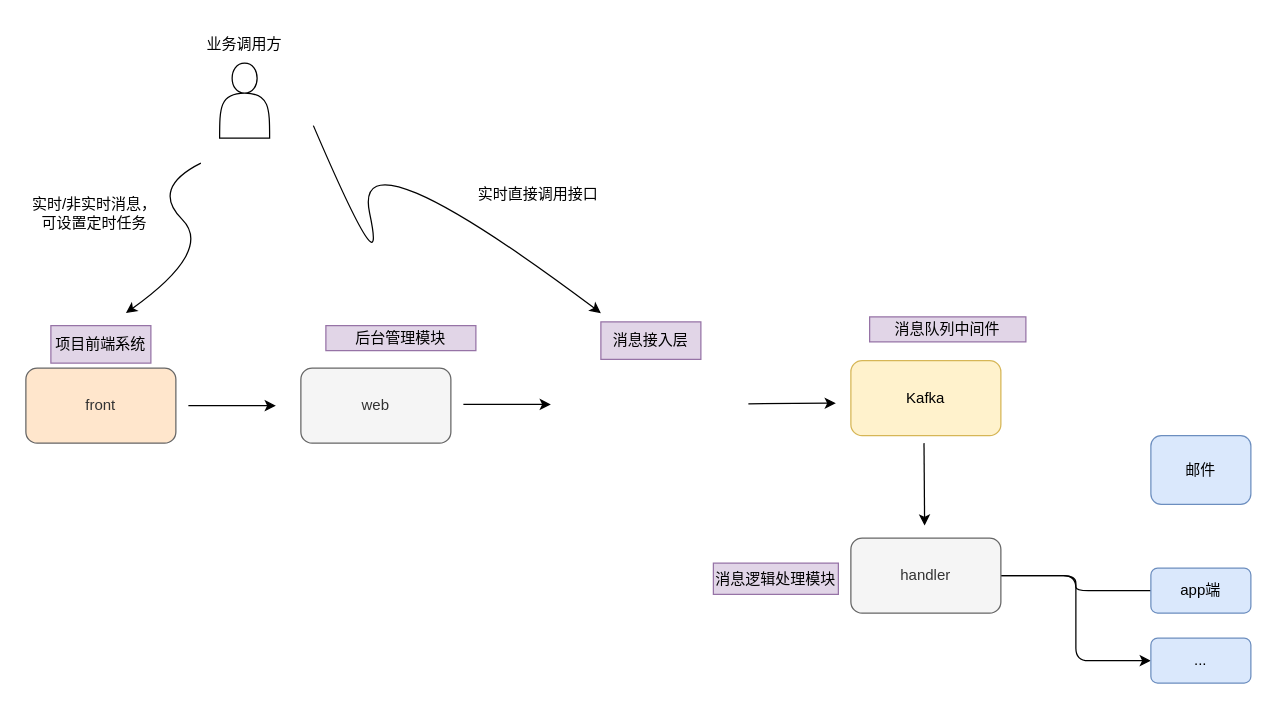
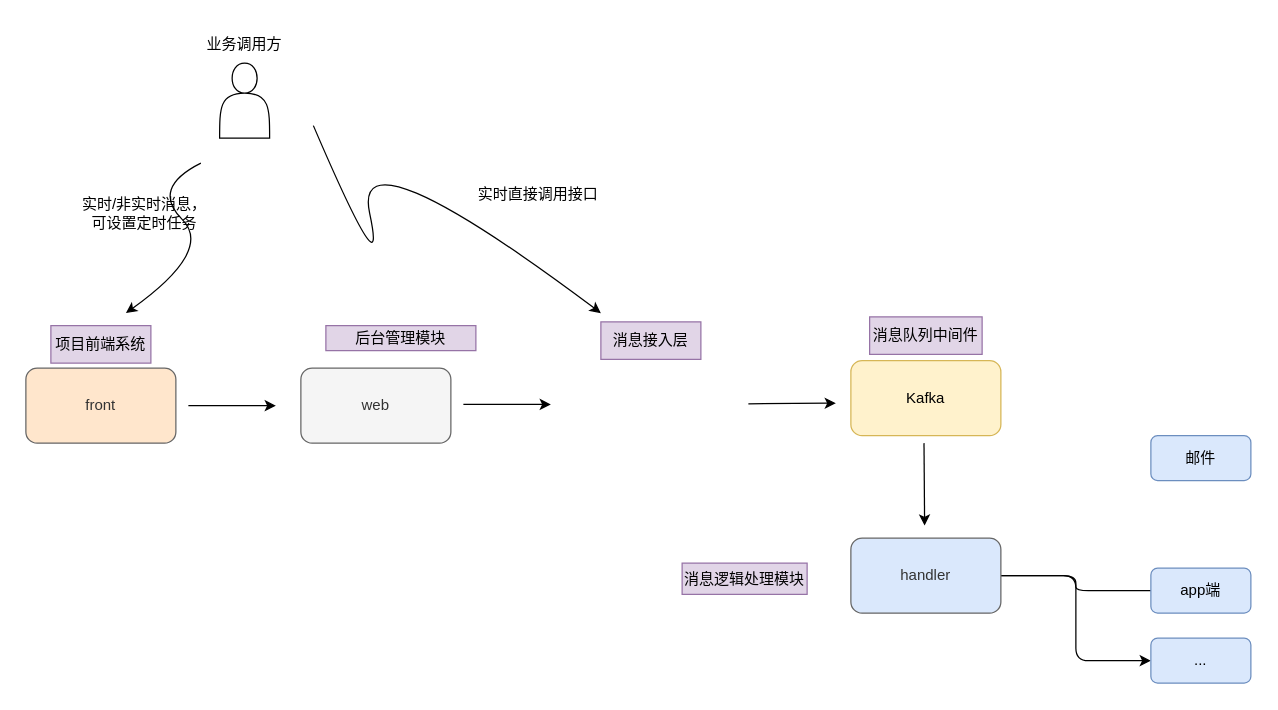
  <mxCell id="0" />
  <mxCell id="1" parent="0" />
  <mxCell id="2" value="front" style="rounded=1;whiteSpace=wrap;html=1;fillColor=#ffe6cc;fontColor=#333333;strokeColor=#666666;" vertex="1" parent="1"><mxGeometry x="20" y="294" width="120" height="60" as="geometry" /></mxCell>
  <mxCell id="3" value="项目前端系统" style="text;html=1;align=center;verticalAlign=middle;whiteSpace=wrap;rounded=0;fillColor=#e1d5e7;strokeColor=#9673a6;" vertex="1" parent="1"><mxGeometry x="40" y="260" width="80" height="30" as="geometry" /></mxCell>
  <mxCell id="4" value="" style="group" vertex="1" connectable="0" parent="1"><mxGeometry x="160" y="20" width="70" height="90" as="geometry" /></mxCell>
  <mxCell id="5" value="" style="shape=actor;whiteSpace=wrap;html=1;" vertex="1" parent="4"><mxGeometry x="15" y="30" width="40" height="60" as="geometry" /></mxCell>
  <mxCell id="6" value="业务调用方" style="text;html=1;strokeColor=none;fillColor=none;align=center;verticalAlign=middle;whiteSpace=wrap;rounded=0;" vertex="1" parent="4"><mxGeometry width="70" height="30" as="geometry" /></mxCell>
  <mxCell id="7" value="" style="curved=1;endArrow=classic;html=1;rounded=0;" edge="1" parent="1"><mxGeometry width="50" height="50" relative="1" as="geometry"><mxPoint x="160" y="130" as="sourcePoint" /><mxPoint x="100" y="250" as="targetPoint" /><Array as="points"><mxPoint x="120" y="150" /><mxPoint x="170" y="200" /></Array></mxGeometry></mxCell>
  <mxCell id="8" value="" style="endArrow=classic;html=1;rounded=0;" edge="1" parent="1"><mxGeometry width="50" height="50" relative="1" as="geometry"><mxPoint x="150" y="324" as="sourcePoint" /><mxPoint x="220" y="324" as="targetPoint" /></mxGeometry></mxCell>
  <mxCell id="9" value="web" style="rounded=1;whiteSpace=wrap;html=1;fillColor=#f5f5f5;fontColor=#333333;strokeColor=#666666;" vertex="1" parent="1"><mxGeometry x="240" y="294" width="120" height="60" as="geometry" /></mxCell>
  <mxCell id="10" value="后台管理模块" style="text;html=1;align=center;verticalAlign=middle;whiteSpace=wrap;rounded=0;fillColor=#e1d5e7;strokeColor=#9673a6;" vertex="1" parent="1"><mxGeometry x="260" y="260" width="120" height="20" as="geometry" /></mxCell>
  <mxCell id="11" value="" style="endArrow=classic;html=1;rounded=0;" edge="1" parent="1"><mxGeometry width="50" height="50" relative="1" as="geometry"><mxPoint x="370" y="323" as="sourcePoint" /><mxPoint x="440" y="323" as="targetPoint" /></mxGeometry></mxCell>
  <mxCell id="12" value="消息接入层" style="text;html=1;align=center;verticalAlign=middle;whiteSpace=wrap;rounded=0;fillColor=#e1d5e7;strokeColor=#9673a6;" vertex="1" parent="1"><mxGeometry x="480" y="257" width="80" height="30" as="geometry" /></mxCell>
  <mxCell id="13" value="" style="curved=1;endArrow=classic;html=1;rounded=0;" edge="1" parent="1"><mxGeometry width="50" height="50" relative="1" as="geometry"><mxPoint x="250" y="100" as="sourcePoint" /><mxPoint x="480" y="250" as="targetPoint" /><Array as="points"><mxPoint x="310" y="240" /><mxPoint x="280" y="100" /></Array></mxGeometry></mxCell>
- <mxCell id="14" value="实时/非实时消息，可设置定时任务" style="text;html=1;strokeColor=none;fillColor=none;align=center;verticalAlign=middle;whiteSpace=wrap;rounded=0;" vertex="1" parent="1"><mxGeometry x="20" y="150" width="110" height="40" as="geometry" /></mxCell>
+ <mxCell id="14" value="实时/非实时消息，可设置定时任务" style="text;html=1;strokeColor=none;fillColor=none;align=center;verticalAlign=middle;whiteSpace=wrap;rounded=0;" vertex="1" parent="1"><mxGeometry x="60" y="150" width="110" height="40" as="geometry" /></mxCell>
  <mxCell id="15" value="实时直接调用接口" style="text;html=1;strokeColor=none;fillColor=none;align=center;verticalAlign=middle;whiteSpace=wrap;rounded=0;" vertex="1" parent="1"><mxGeometry x="380" y="140" width="100" height="30" as="geometry" /></mxCell>
  <mxCell id="16" value="" style="endArrow=classic;html=1;rounded=0;" edge="1" parent="1"><mxGeometry width="50" height="50" relative="1" as="geometry"><mxPoint x="598" y="322.5" as="sourcePoint" /><mxPoint x="668" y="322" as="targetPoint" /></mxGeometry></mxCell>
  <mxCell id="17" value="Kafka" style="rounded=1;whiteSpace=wrap;html=1;fillColor=#fff2cc;strokeColor=#d6b656;" vertex="1" parent="1"><mxGeometry x="680" y="288" width="120" height="60" as="geometry" /></mxCell>
  <mxCell id="18" value="" style="endArrow=classic;html=1;rounded=0;" edge="1" parent="1"><mxGeometry width="50" height="50" relative="1" as="geometry"><mxPoint x="738.5" y="354" as="sourcePoint" /><mxPoint x="739" y="420" as="targetPoint" /></mxGeometry></mxCell>
  <mxCell id="19" style="edgeStyle=orthogonalEdgeStyle;rounded=1;orthogonalLoop=1;jettySize=auto;html=1;endArrow=none;" edge="1" parent="1" source="21" target="24"><mxGeometry relative="1" as="geometry" /></mxCell>
  <mxCell id="20" style="edgeStyle=orthogonalEdgeStyle;rounded=1;orthogonalLoop=1;jettySize=auto;html=1;entryX=0;entryY=0.5;entryDx=0;entryDy=0;" edge="1" parent="1" source="21" target="25"><mxGeometry relative="1" as="geometry" /></mxCell>
- <mxCell id="21" value="handler" style="rounded=1;whiteSpace=wrap;html=1;fillColor=#f5f5f5;fontColor=#333333;strokeColor=#666666;" vertex="1" parent="1"><mxGeometry x="680" y="430" width="120" height="60" as="geometry" /></mxCell>
- <mxCell id="22" value="消息队列中间件" style="text;html=1;align=center;verticalAlign=middle;whiteSpace=wrap;rounded=0;fillColor=#e1d5e7;strokeColor=#9673a6;" vertex="1" parent="1"><mxGeometry x="695" y="253" width="125" height="20" as="geometry" /></mxCell>
- <mxCell id="23" value="邮件" style="rounded=1;whiteSpace=wrap;html=1;fillColor=#dae8fc;strokeColor=#6c8ebf;" vertex="1" parent="1"><mxGeometry x="920" y="348" width="80" height="55" as="geometry" /></mxCell>
+ <mxCell id="21" value="handler" style="rounded=1;whiteSpace=wrap;html=1;fillColor=#dae8fc;fontColor=#333333;strokeColor=#666666;" vertex="1" parent="1"><mxGeometry x="680" y="430" width="120" height="60" as="geometry" /></mxCell>
+ <mxCell id="22" value="消息队列中间件" style="text;html=1;align=center;verticalAlign=middle;whiteSpace=wrap;rounded=0;fillColor=#e1d5e7;strokeColor=#9673a6;" vertex="1" parent="1"><mxGeometry x="695" y="253" width="90" height="30" as="geometry" /></mxCell>
+ <mxCell id="23" value="邮件" style="rounded=1;whiteSpace=wrap;html=1;fillColor=#dae8fc;strokeColor=#6c8ebf;" vertex="1" parent="1"><mxGeometry x="920" y="348" width="80" height="36" as="geometry" /></mxCell>
  <mxCell id="24" value="app端" style="rounded=1;whiteSpace=wrap;html=1;fillColor=#dae8fc;strokeColor=#6c8ebf;" vertex="1" parent="1"><mxGeometry x="920" y="454" width="80" height="36" as="geometry" /></mxCell>
  <mxCell id="25" value="..." style="rounded=1;whiteSpace=wrap;html=1;fillColor=#dae8fc;strokeColor=#6c8ebf;" vertex="1" parent="1"><mxGeometry x="920" y="510" width="80" height="36" as="geometry" /></mxCell>
- <mxCell id="26" value="消息逻辑处理模块" style="text;html=1;align=center;verticalAlign=middle;whiteSpace=wrap;rounded=0;fillColor=#e1d5e7;strokeColor=#9673a6;" vertex="1" parent="1"><mxGeometry x="570" y="450" width="100" height="25" as="geometry" /></mxCell>
+ <mxCell id="26" value="消息逻辑处理模块" style="text;html=1;align=center;verticalAlign=middle;whiteSpace=wrap;rounded=0;fillColor=#e1d5e7;strokeColor=#9673a6;" vertex="1" parent="1"><mxGeometry x="545" y="450" width="100" height="25" as="geometry" /></mxCell>
